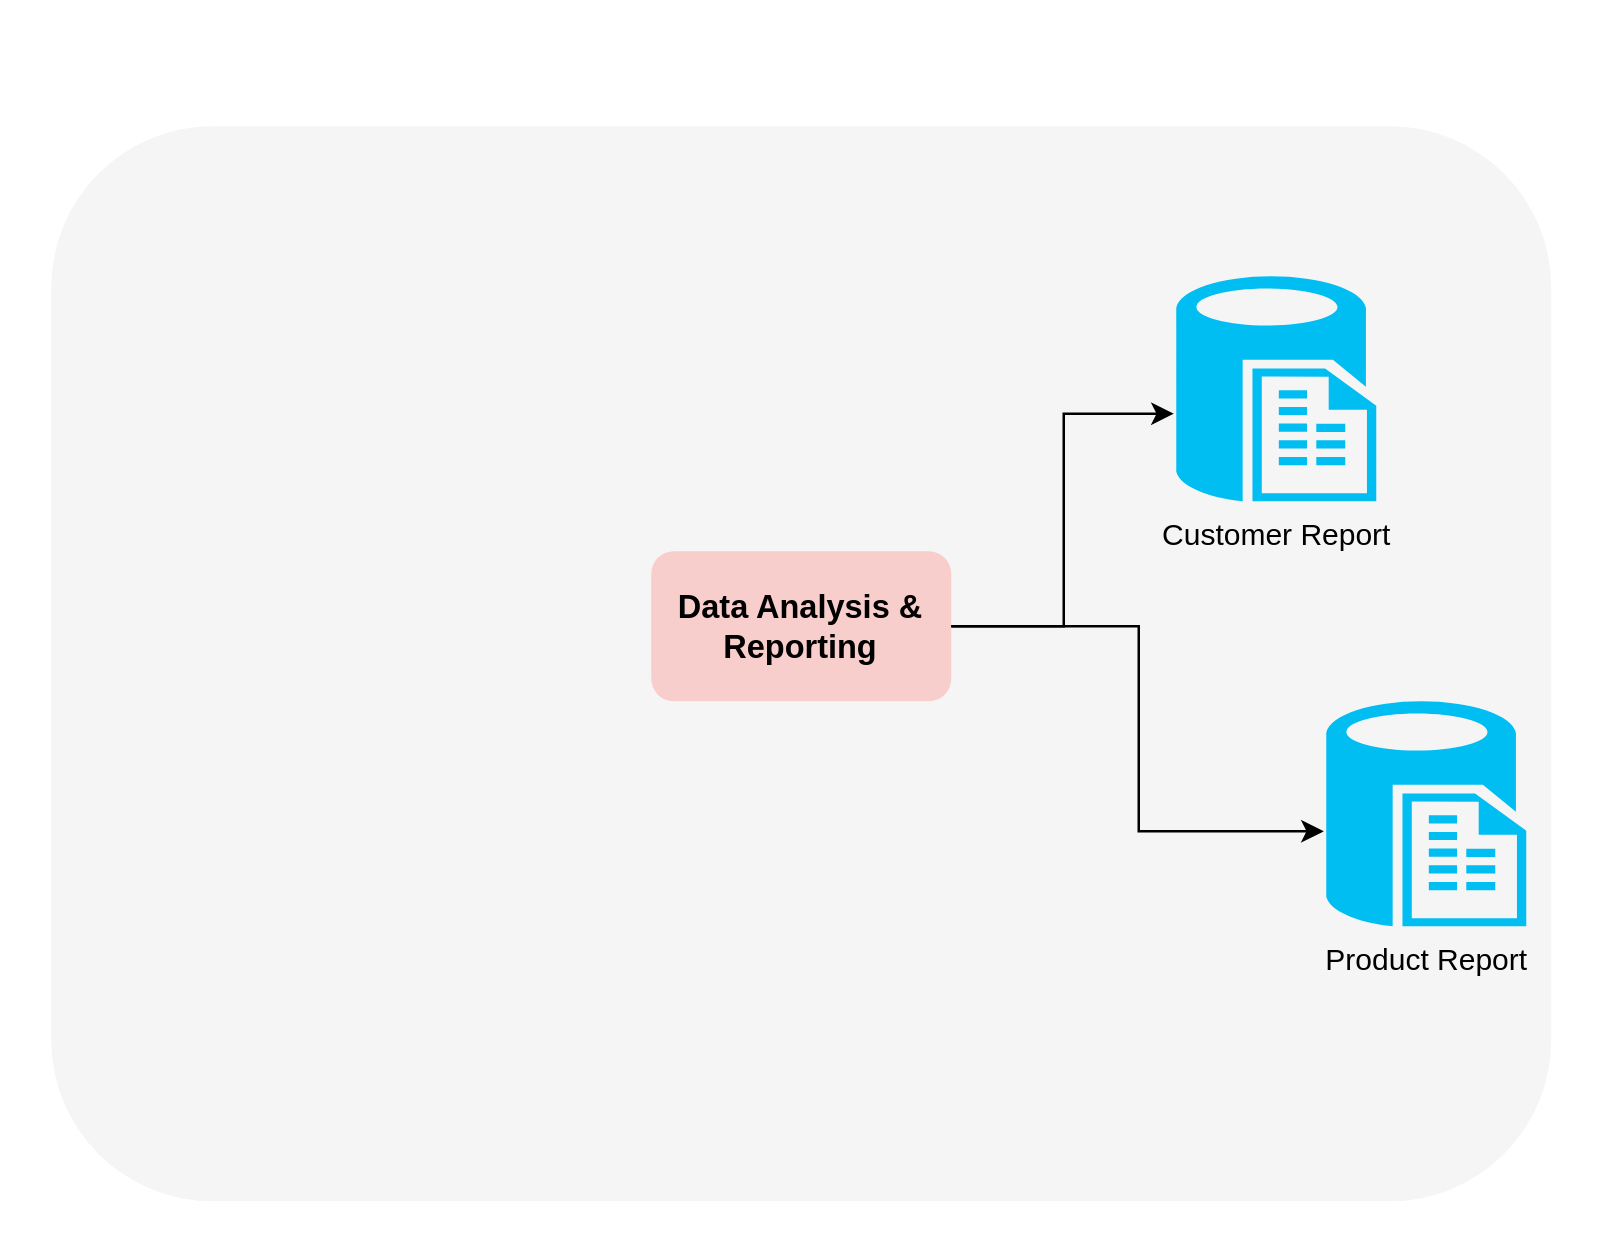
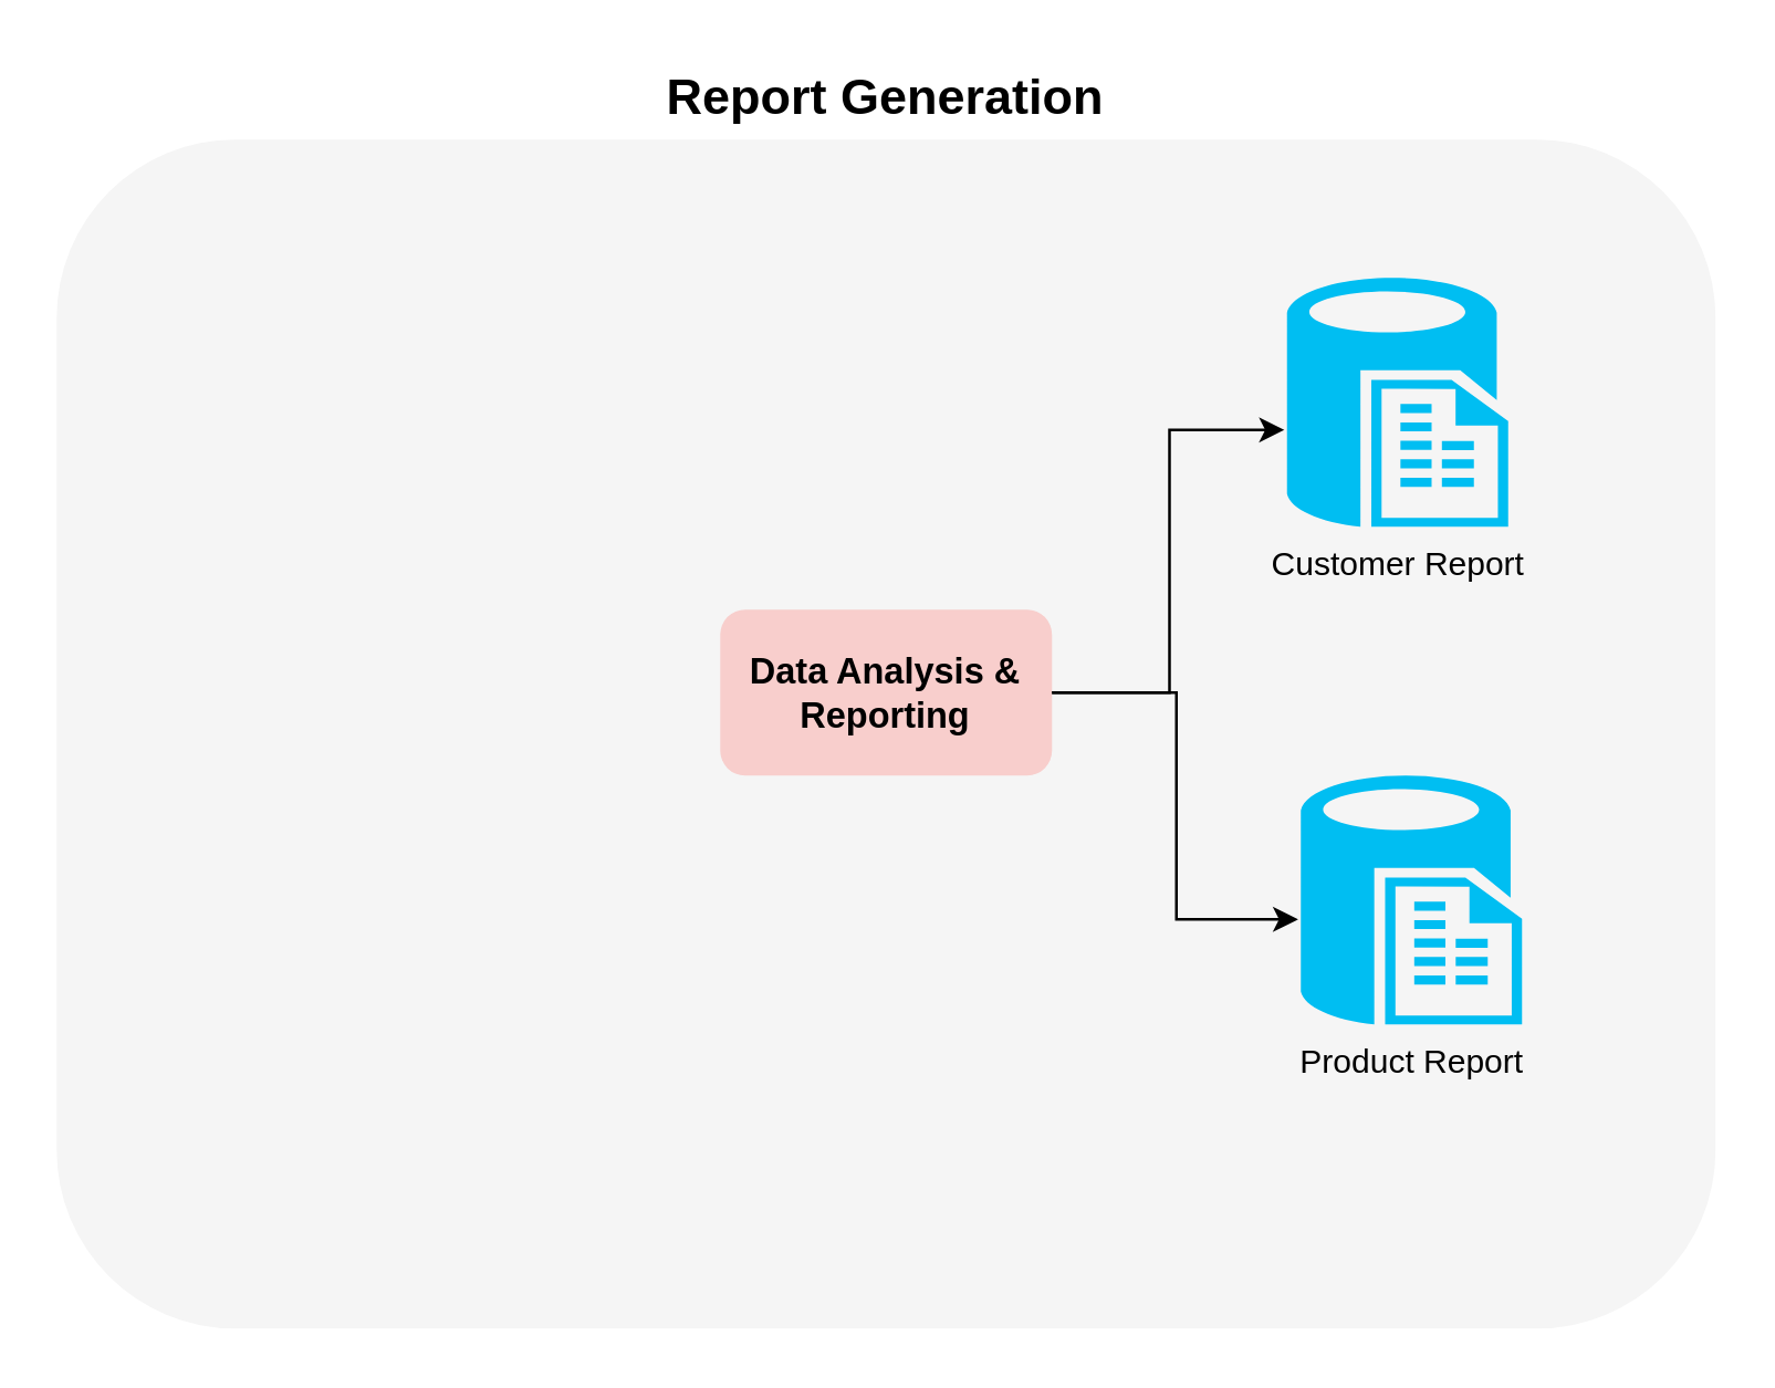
  <mxCell id="0" />
  <mxCell id="1" parent="0" />
  <mxCell id="2" value="" style="rounded=1;whiteSpace=wrap;html=1;fillColor=#f5f5f5;strokeColor=none;fontColor=#333333;" vertex="1" parent="1"><mxGeometry x="20" y="50" width="600" height="430" as="geometry" /></mxCell>
  <mxCell id="3" value="&lt;font style=&quot;font-size: 13px;&quot;&gt;&lt;b&gt;Data Analysis &amp;amp;&lt;/b&gt;&lt;/font&gt;&lt;div&gt;&lt;font style=&quot;font-size: 13px;&quot;&gt;&lt;b&gt;Reporting&lt;/b&gt;&lt;/font&gt;&lt;/div&gt;" style="rounded=1;whiteSpace=wrap;html=1;strokeColor=none;fillColor=#f8cecc;" vertex="1" parent="1"><mxGeometry x="260" y="220" width="120" height="60" as="geometry" /></mxCell>
- <mxCell id="4" value="Product Report&lt;div&gt;&lt;br&gt;&lt;/div&gt;" style="verticalLabelPosition=bottom;html=1;verticalAlign=top;align=center;strokeColor=none;fillColor=#00BEF2;shape=mxgraph.azure.sql_reporting;" vertex="1" parent="1"><mxGeometry x="530" y="280" width="80" height="90" as="geometry" /></mxCell>
- <mxCell id="5" value="Customer Report&lt;div&gt;&lt;br&gt;&lt;/div&gt;" style="verticalLabelPosition=bottom;html=1;verticalAlign=top;align=center;strokeColor=none;fillColor=#00BEF2;shape=mxgraph.azure.sql_reporting;" vertex="1" parent="1"><mxGeometry x="470" y="110" width="80" height="90" as="geometry" /></mxCell>
+ <mxCell id="4" value="Product Report&lt;div&gt;&lt;br&gt;&lt;/div&gt;" style="verticalLabelPosition=bottom;html=1;verticalAlign=top;align=center;strokeColor=none;fillColor=#00BEF2;shape=mxgraph.azure.sql_reporting;" vertex="1" parent="1"><mxGeometry x="470" y="280" width="80" height="90" as="geometry" /></mxCell>
+ <mxCell id="5" value="Customer Report&lt;div&gt;&lt;br&gt;&lt;/div&gt;" style="verticalLabelPosition=bottom;html=1;verticalAlign=top;align=center;strokeColor=none;fillColor=#00BEF2;shape=mxgraph.azure.sql_reporting;" vertex="1" parent="1"><mxGeometry x="465" y="100" width="80" height="90" as="geometry" /></mxCell>
  <mxCell id="6" style="edgeStyle=orthogonalEdgeStyle;rounded=0;orthogonalLoop=1;jettySize=auto;html=1;entryX=-0.012;entryY=0.611;entryDx=0;entryDy=0;entryPerimeter=0;" edge="1" parent="1" source="3" target="5"><mxGeometry relative="1" as="geometry" /></mxCell>
  <mxCell id="7" style="edgeStyle=orthogonalEdgeStyle;rounded=0;orthogonalLoop=1;jettySize=auto;html=1;entryX=-0.012;entryY=0.578;entryDx=0;entryDy=0;entryPerimeter=0;" edge="1" parent="1" source="3" target="4"><mxGeometry relative="1" as="geometry" /></mxCell>
+ <mxCell id="8" value="&lt;font style=&quot;font-size: 18px;&quot;&gt;&lt;b style=&quot;&quot;&gt;Report Generation&lt;/b&gt;&lt;/font&gt;" style="text;html=1;align=center;verticalAlign=middle;whiteSpace=wrap;rounded=0;" vertex="1" parent="1"><mxGeometry x="200" y="20" width="240" height="30" as="geometry" /></mxCell>
